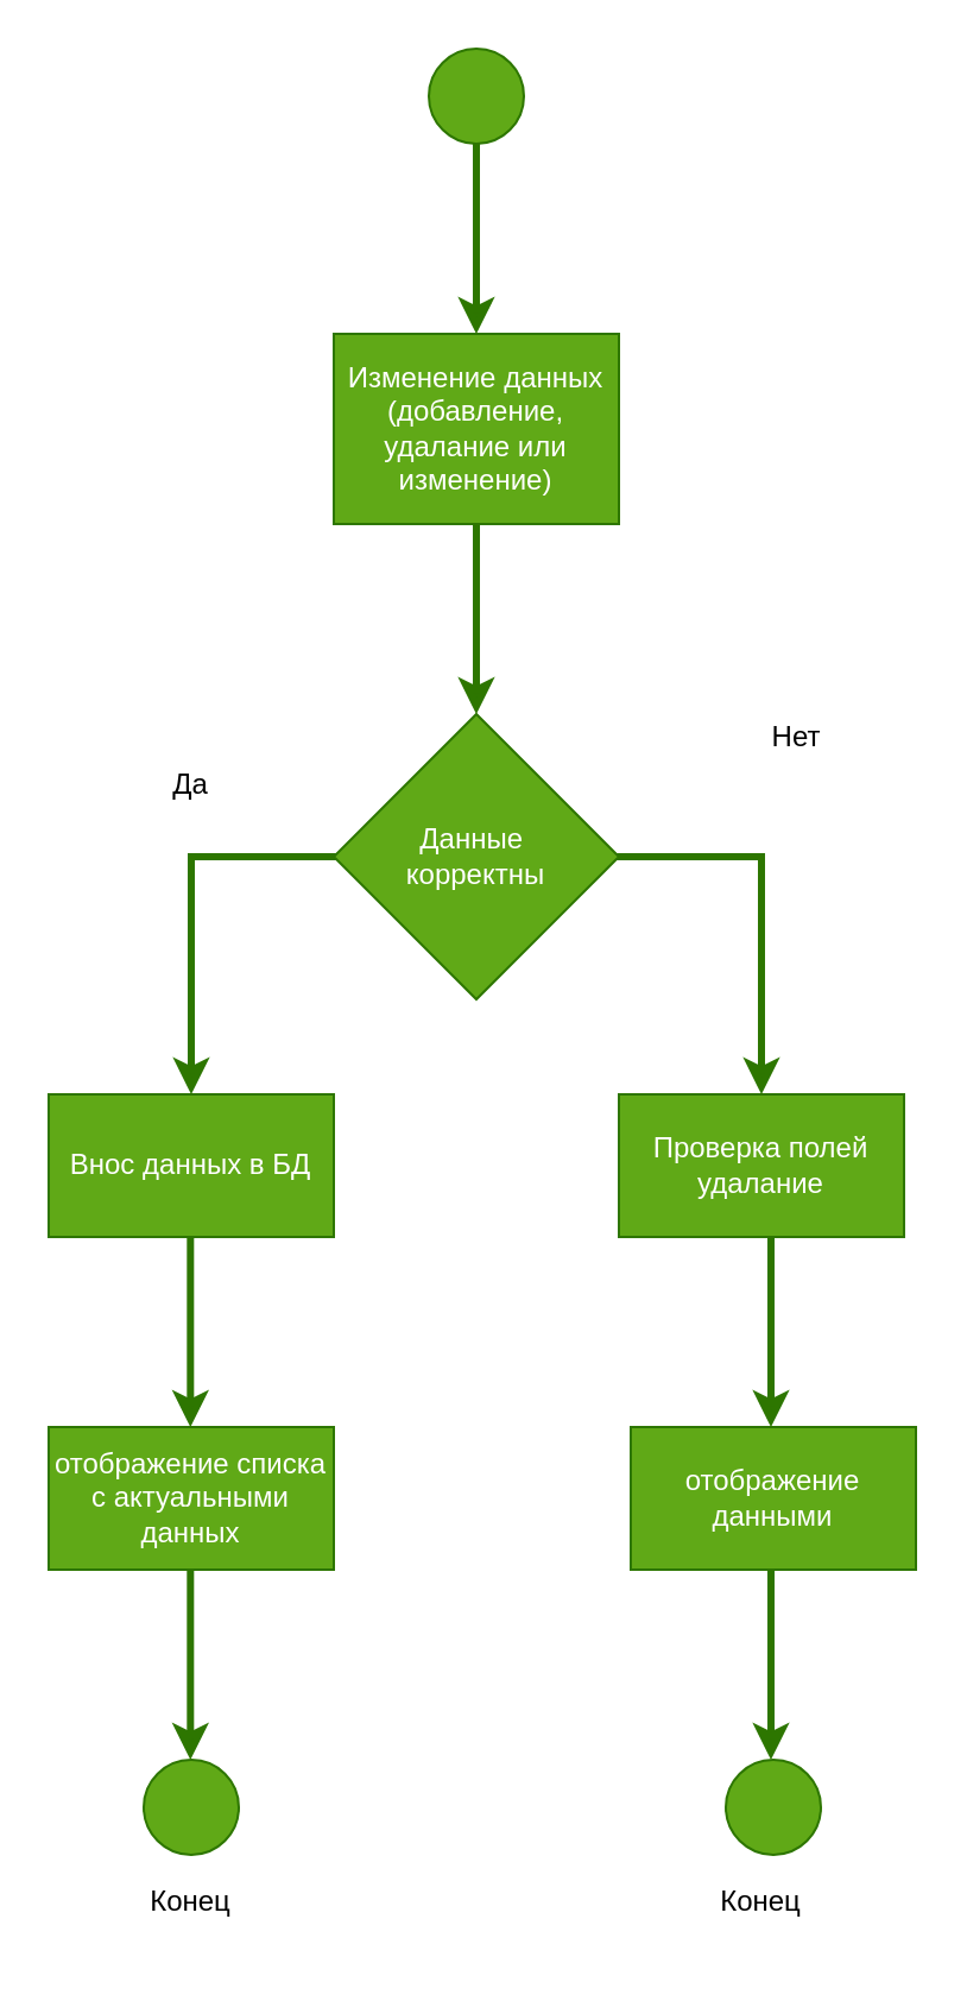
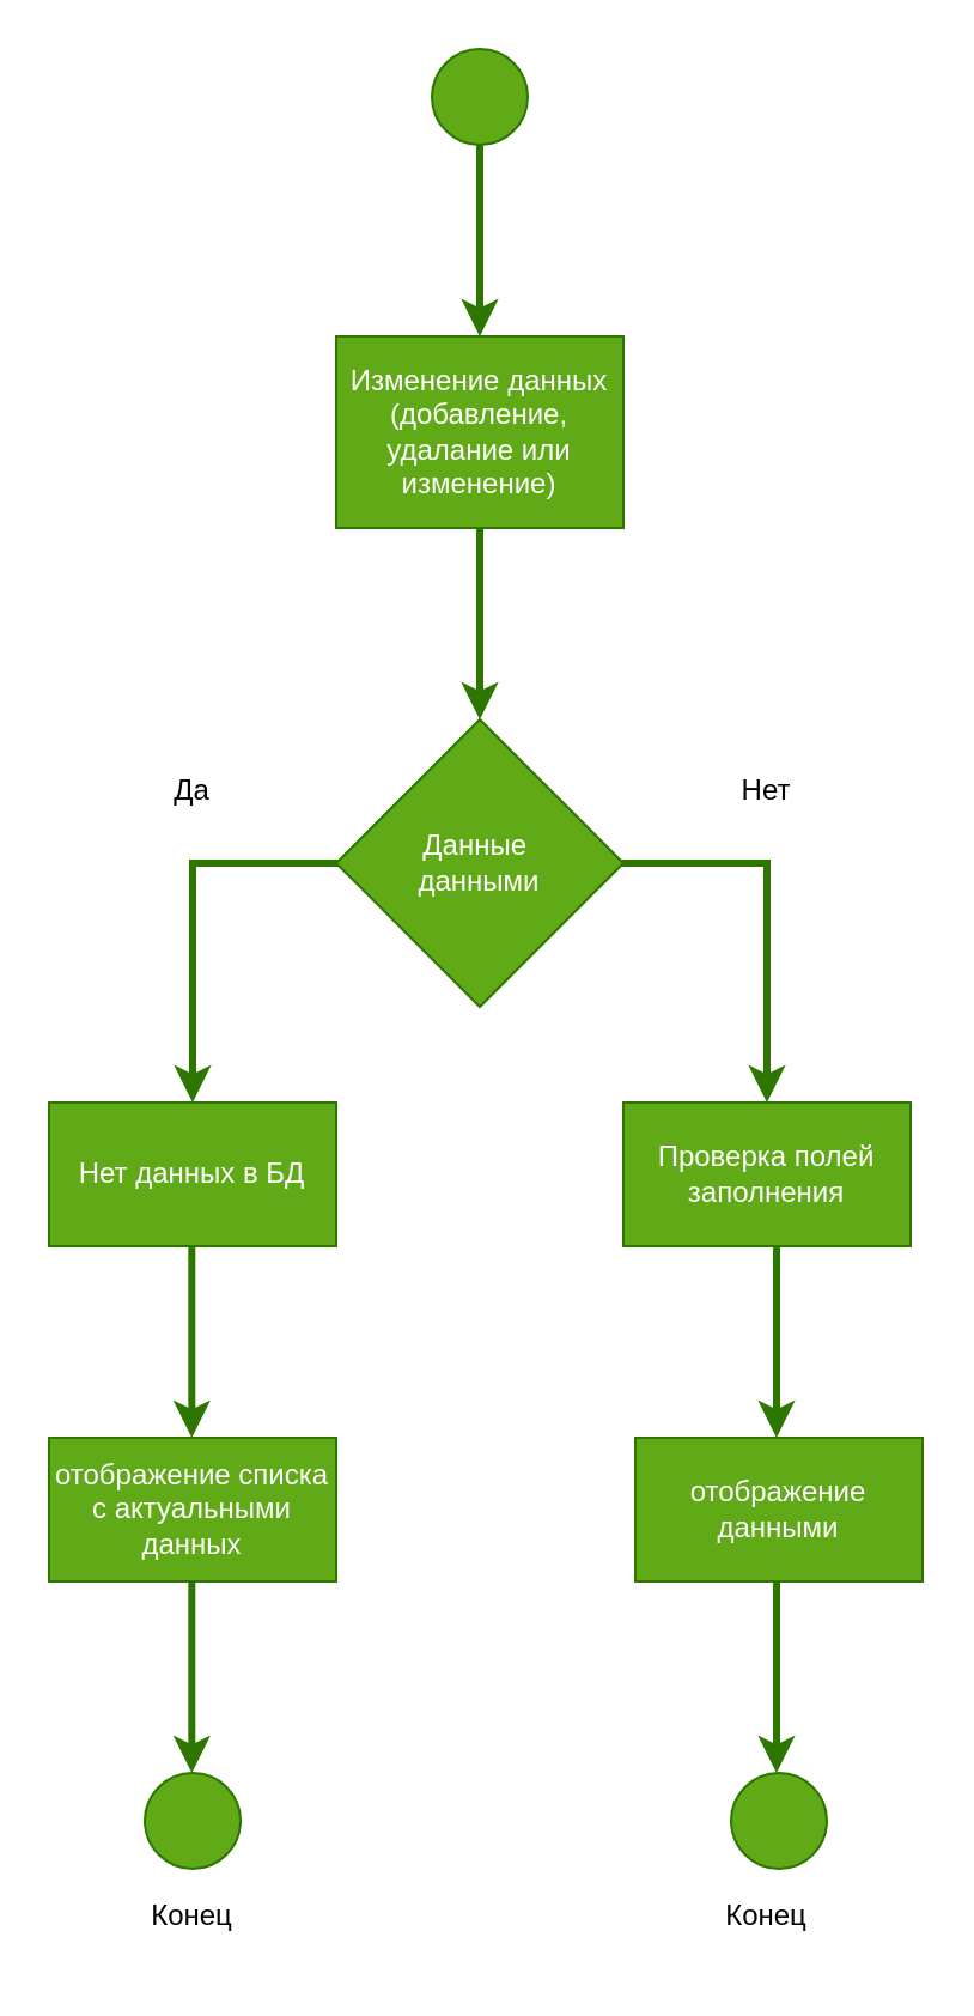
  <mxCell id="0" />
  <mxCell id="1" parent="0" />
  <mxCell id="2" value="" style="ellipse;whiteSpace=wrap;html=1;aspect=fixed;fillColor=#60a917;fontColor=#ffffff;strokeColor=#2D7600;" vertex="1" parent="1"><mxGeometry x="180" y="20" width="40" height="40" as="geometry" /></mxCell>
  <mxCell id="3" value="" style="endArrow=classic;html=1;rounded=0;exitX=0.5;exitY=1;exitDx=0;exitDy=0;fillColor=#60a917;strokeColor=#2D7600;strokeWidth=3;entryX=0.5;entryY=0;entryDx=0;entryDy=0;" edge="1" parent="1" source="2" target="4"><mxGeometry width="50" height="50" relative="1" as="geometry"><mxPoint x="300" y="140" as="sourcePoint" /><mxPoint x="80" y="140" as="targetPoint" /></mxGeometry></mxCell>
  <mxCell id="4" value="&lt;font&gt;Изменение данных (добавление, удалание или изменение)&lt;/font&gt;" style="rounded=0;whiteSpace=wrap;html=1;fillColor=#60a917;fontColor=#ffffff;strokeColor=#2D7600;" vertex="1" parent="1"><mxGeometry x="140" y="140" width="120" height="80" as="geometry" /></mxCell>
  <mxCell id="5" value="" style="endArrow=classic;html=1;rounded=0;exitX=0.5;exitY=1;exitDx=0;exitDy=0;fillColor=#60a917;strokeColor=#2D7600;strokeWidth=3;" edge="1" parent="1" source="4" target="11"><mxGeometry width="50" height="50" relative="1" as="geometry"><mxPoint x="270" y="320" as="sourcePoint" /><mxPoint x="200" y="300" as="targetPoint" /></mxGeometry></mxCell>
  <mxCell id="6" value="" style="endArrow=classic;html=1;rounded=0;fillColor=#60a917;strokeColor=#2D7600;strokeWidth=3;entryX=0.5;entryY=0;entryDx=0;entryDy=0;" edge="1" parent="1" target="12"><mxGeometry width="50" height="50" relative="1" as="geometry"><mxPoint x="150" y="360" as="sourcePoint" /><mxPoint x="90" y="460" as="targetPoint" /><Array as="points"><mxPoint x="80" y="360" /></Array></mxGeometry></mxCell>
  <mxCell id="7" value="Да" style="text;html=1;align=center;verticalAlign=middle;whiteSpace=wrap;rounded=0;fontSize=12;" vertex="1" parent="1"><mxGeometry x="20" y="310" width="120" height="40" as="geometry" /></mxCell>
- <mxCell id="8" value="Нет" style="text;html=1;align=center;verticalAlign=middle;whiteSpace=wrap;rounded=0;fontSize=12;" vertex="1" parent="1"><mxGeometry x="275" y="290" width="120" height="40" as="geometry" /></mxCell>
- <mxCell id="9" value="Проверка полей удалание" style="rounded=0;whiteSpace=wrap;html=1;fillColor=#60a917;fontColor=#ffffff;strokeColor=#2D7600;" vertex="1" parent="1"><mxGeometry x="260" y="460" width="120" height="60" as="geometry" /></mxCell>
+ <mxCell id="8" value="Нет" style="text;html=1;align=center;verticalAlign=middle;whiteSpace=wrap;rounded=0;fontSize=12;" vertex="1" parent="1"><mxGeometry x="260" y="310" width="120" height="40" as="geometry" /></mxCell>
+ <mxCell id="9" value="Проверка полей заполнения" style="rounded=0;whiteSpace=wrap;html=1;fillColor=#60a917;fontColor=#ffffff;strokeColor=#2D7600;" vertex="1" parent="1"><mxGeometry x="260" y="460" width="120" height="60" as="geometry" /></mxCell>
  <mxCell id="10" value="" style="endArrow=classic;html=1;rounded=0;exitX=1;exitY=0.5;exitDx=0;exitDy=0;fillColor=#60a917;strokeColor=#2D7600;strokeWidth=3;" edge="1" parent="1"><mxGeometry width="50" height="50" relative="1" as="geometry"><mxPoint x="245" y="360" as="sourcePoint" /><mxPoint x="320" y="460" as="targetPoint" /><Array as="points"><mxPoint x="320" y="360" /></Array></mxGeometry></mxCell>
- <mxCell id="11" value="&lt;font&gt;Данные&amp;nbsp;&lt;/font&gt;&lt;div&gt;&lt;font&gt;корректны&lt;/font&gt;&lt;/div&gt;" style="rhombus;whiteSpace=wrap;html=1;fillColor=#60a917;fontColor=#ffffff;strokeColor=#2D7600;fontSize=12;" vertex="1" parent="1"><mxGeometry x="140" y="300" width="120" height="120" as="geometry" /></mxCell>
- <mxCell id="12" value="Внос данных в БД" style="rounded=0;whiteSpace=wrap;html=1;fillColor=#60a917;fontColor=#ffffff;strokeColor=#2D7600;" vertex="1" parent="1"><mxGeometry x="20" y="460" width="120" height="60" as="geometry" /></mxCell>
+ <mxCell id="11" value="&lt;font&gt;Данные&amp;nbsp;&lt;/font&gt;&lt;div&gt;&lt;font&gt;данными&lt;/font&gt;&lt;/div&gt;" style="rhombus;whiteSpace=wrap;html=1;fillColor=#60a917;fontColor=#ffffff;strokeColor=#2D7600;fontSize=12;" vertex="1" parent="1"><mxGeometry x="140" y="300" width="120" height="120" as="geometry" /></mxCell>
+ <mxCell id="12" value="Нет данных в БД" style="rounded=0;whiteSpace=wrap;html=1;fillColor=#60a917;fontColor=#ffffff;strokeColor=#2D7600;" vertex="1" parent="1"><mxGeometry x="20" y="460" width="120" height="60" as="geometry" /></mxCell>
  <mxCell id="13" value="отображение списка с актуальными данных" style="rounded=0;whiteSpace=wrap;html=1;fillColor=#60a917;fontColor=#ffffff;strokeColor=#2D7600;" vertex="1" parent="1"><mxGeometry x="20" y="600" width="120" height="60" as="geometry" /></mxCell>
  <mxCell id="14" value="отображение данными" style="rounded=0;whiteSpace=wrap;html=1;fillColor=#60a917;fontColor=#ffffff;strokeColor=#2D7600;" vertex="1" parent="1"><mxGeometry x="265" y="600" width="120" height="60" as="geometry" /></mxCell>
  <mxCell id="15" value="" style="endArrow=classic;html=1;rounded=0;exitX=0.5;exitY=1;exitDx=0;exitDy=0;fillColor=#60a917;strokeColor=#2D7600;strokeWidth=3;" edge="1" parent="1"><mxGeometry width="50" height="50" relative="1" as="geometry"><mxPoint x="79.66" y="520" as="sourcePoint" /><mxPoint x="79.66" y="600" as="targetPoint" /></mxGeometry></mxCell>
  <mxCell id="16" value="" style="endArrow=classic;html=1;rounded=0;exitX=0.5;exitY=1;exitDx=0;exitDy=0;fillColor=#60a917;strokeColor=#2D7600;strokeWidth=3;" edge="1" parent="1"><mxGeometry width="50" height="50" relative="1" as="geometry"><mxPoint x="324" y="520" as="sourcePoint" /><mxPoint x="324" y="600" as="targetPoint" /></mxGeometry></mxCell>
  <mxCell id="17" value="" style="endArrow=classic;html=1;rounded=0;exitX=0.5;exitY=1;exitDx=0;exitDy=0;fillColor=#60a917;strokeColor=#2D7600;strokeWidth=3;" edge="1" parent="1"><mxGeometry width="50" height="50" relative="1" as="geometry"><mxPoint x="79.66" y="660" as="sourcePoint" /><mxPoint x="79.66" y="740" as="targetPoint" /></mxGeometry></mxCell>
  <mxCell id="18" value="" style="endArrow=classic;html=1;rounded=0;exitX=0.5;exitY=1;exitDx=0;exitDy=0;fillColor=#60a917;strokeColor=#2D7600;strokeWidth=3;" edge="1" parent="1"><mxGeometry width="50" height="50" relative="1" as="geometry"><mxPoint x="324" y="660" as="sourcePoint" /><mxPoint x="324" y="740" as="targetPoint" /></mxGeometry></mxCell>
  <mxCell id="19" value="" style="ellipse;whiteSpace=wrap;html=1;aspect=fixed;fillColor=#60a917;fontColor=#ffffff;strokeColor=#2D7600;" vertex="1" parent="1"><mxGeometry x="60" y="740" width="40" height="40" as="geometry" /></mxCell>
  <mxCell id="20" value="" style="ellipse;whiteSpace=wrap;html=1;aspect=fixed;fillColor=#60a917;fontColor=#ffffff;strokeColor=#2D7600;" vertex="1" parent="1"><mxGeometry x="305" y="740" width="40" height="40" as="geometry" /></mxCell>
  <mxCell id="21" value="Конец" style="text;html=1;align=center;verticalAlign=middle;whiteSpace=wrap;rounded=0;fontSize=12;" vertex="1" parent="1"><mxGeometry x="20" y="780" width="120" height="40" as="geometry" /></mxCell>
  <mxCell id="22" value="Конец" style="text;html=1;align=center;verticalAlign=middle;whiteSpace=wrap;rounded=0;fontSize=12;" vertex="1" parent="1"><mxGeometry x="260" y="780" width="120" height="40" as="geometry" /></mxCell>
